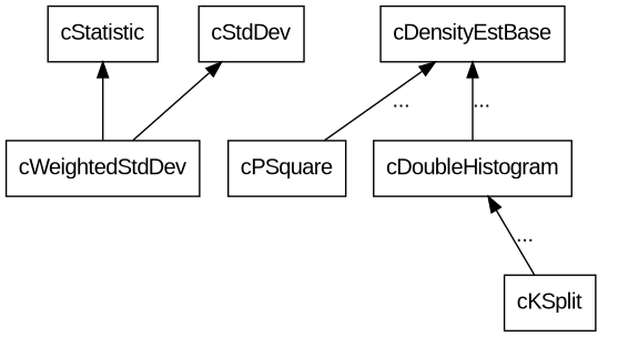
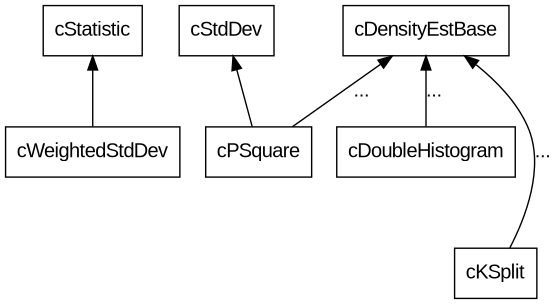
  digraph {
    fontsize=12
    node [fontname=Arial shape=rectangle]
    edge [dir=back fontname=Arial]
    cStatistic
    cWeightedStdDev
    cStdDev
    cDensityEstBase
    cDoubleHistogram
    cPSquare
    cKSplit
    cStatistic -> cWeightedStdDev
-   cStdDev -> cWeightedStdDev
+   cStdDev -> cPSquare
    cDensityEstBase -> cDoubleHistogram [label="..."]
    cDensityEstBase -> cPSquare [label="..."]
-   cDoubleHistogram -> cKSplit [label="..."]
+   cDensityEstBase -> cKSplit [label="..."]
  }
